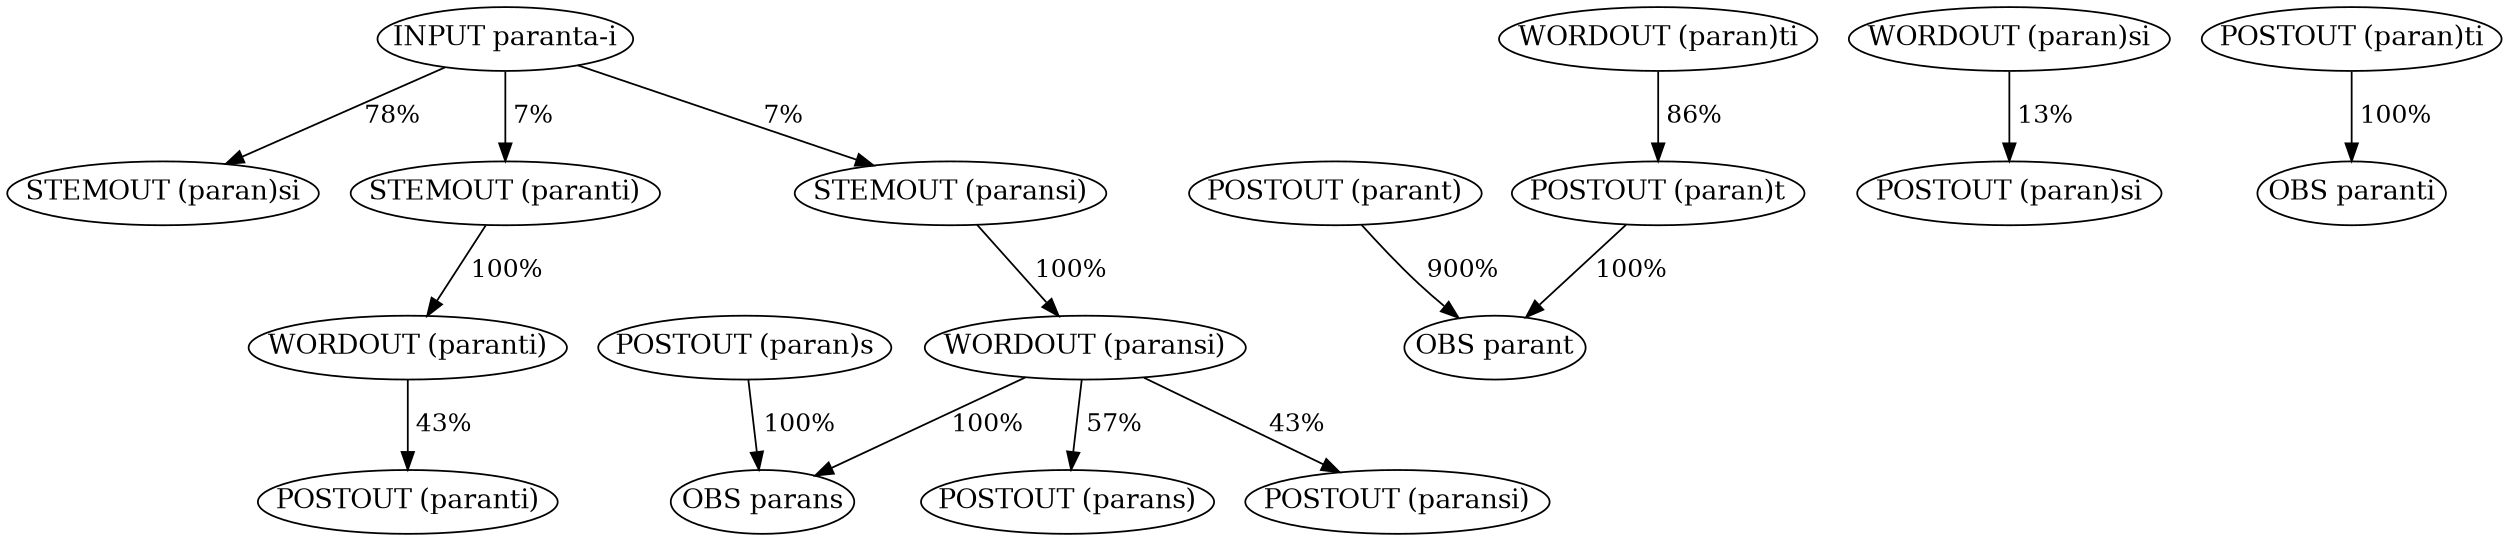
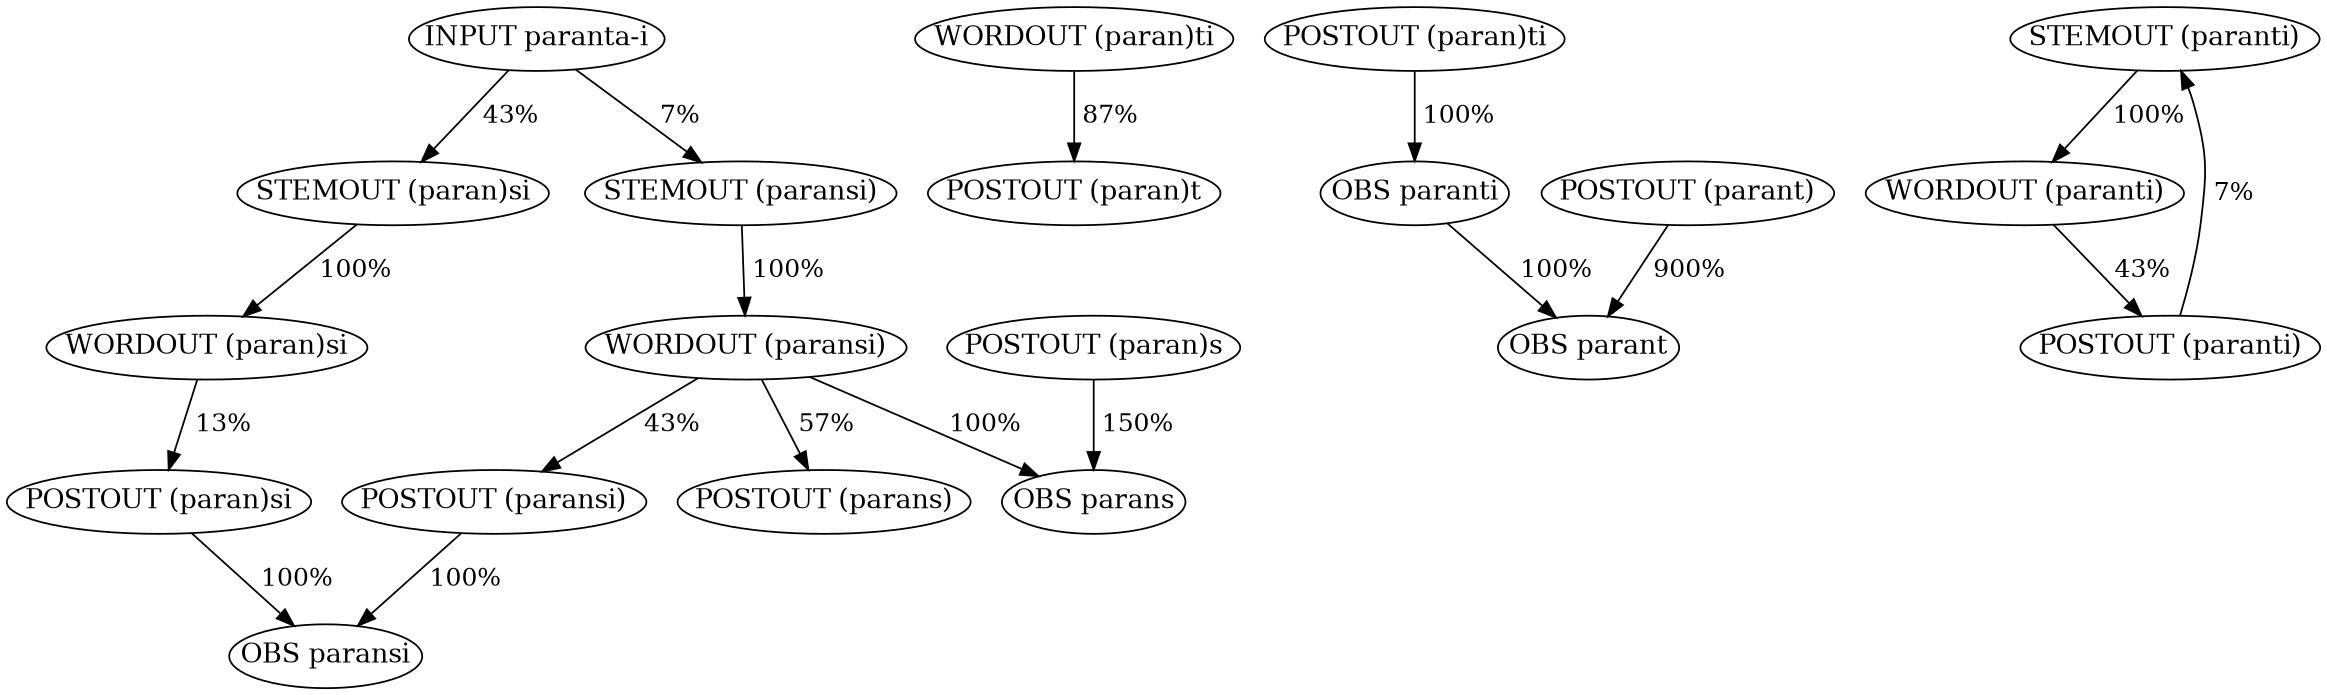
  digraph {
    node [fontsize=15 margin=0 shape=oval]
    n1 [label=<POSTOUT (paransi)>]
+   n2 [label=<OBS paransi>]
    n3 [label=<POSTOUT (paran)t>]
    n4 [label=<OBS parant>]
    n5 [label=<STEMOUT (paran)si>]
    n6 [label=<WORDOUT (paran)si>]
    n7 [label=<POSTOUT (paran)si>]
    n8 [label=<STEMOUT (paranti)>]
    n9 [label=<WORDOUT (paranti)>]
    n10 [label=<POSTOUT (paranti)>]
    n11 [label=<WORDOUT (paran)ti>]
    n12 [label=<WORDOUT (paransi)>]
    n13 [label=<POSTOUT (parans)>]
    n14 [label=<OBS parans>]
    n15 [label=<POSTOUT (paran)ti>]
    n16 [label=<OBS paranti>]
    n17 [label=<POSTOUT (paran)s>]
    n18 [label=<POSTOUT (parant)>]
    n19 [label=<STEMOUT (paransi)>]
    n20 [label=<INPUT paranta-i>]
-   n3 -> n4 [label=" 100%"]
+   n1 -> n2 [label=" 100%"]
+   n16 -> n4 [label=" 100%"]
+   n5 -> n6 [label=" 100%"]
    n6 -> n7 [label=" 13%"]
+   n7 -> n2 [label=" 100%"]
    n8 -> n9 [label=" 100%"]
    n9 -> n10 [label=" 43%"]
-   n11 -> n3 [label=" 86%"]
+   n11 -> n3 [label=" 87%"]
    n12 -> n1 [label=" 43%"]
    n12 -> n13 [label=" 57%"]
    n12 -> n14 [label=" 100%"]
    n15 -> n16 [label=" 100%"]
-   n17 -> n14 [label=" 100%"]
+   n17 -> n14 [label=" 150%"]
    n18 -> n4 [label=" 900%"]
    n19 -> n12 [label=" 100%"]
-   n20 -> n5 [label=" 78%"]
-   n20 -> n8 [label=" 7%"]
+   n20 -> n5 [label=" 43%"]
+   n10 -> n8 [label=" 7%"]
    n20 -> n19 [label=" 7%"]
  }
